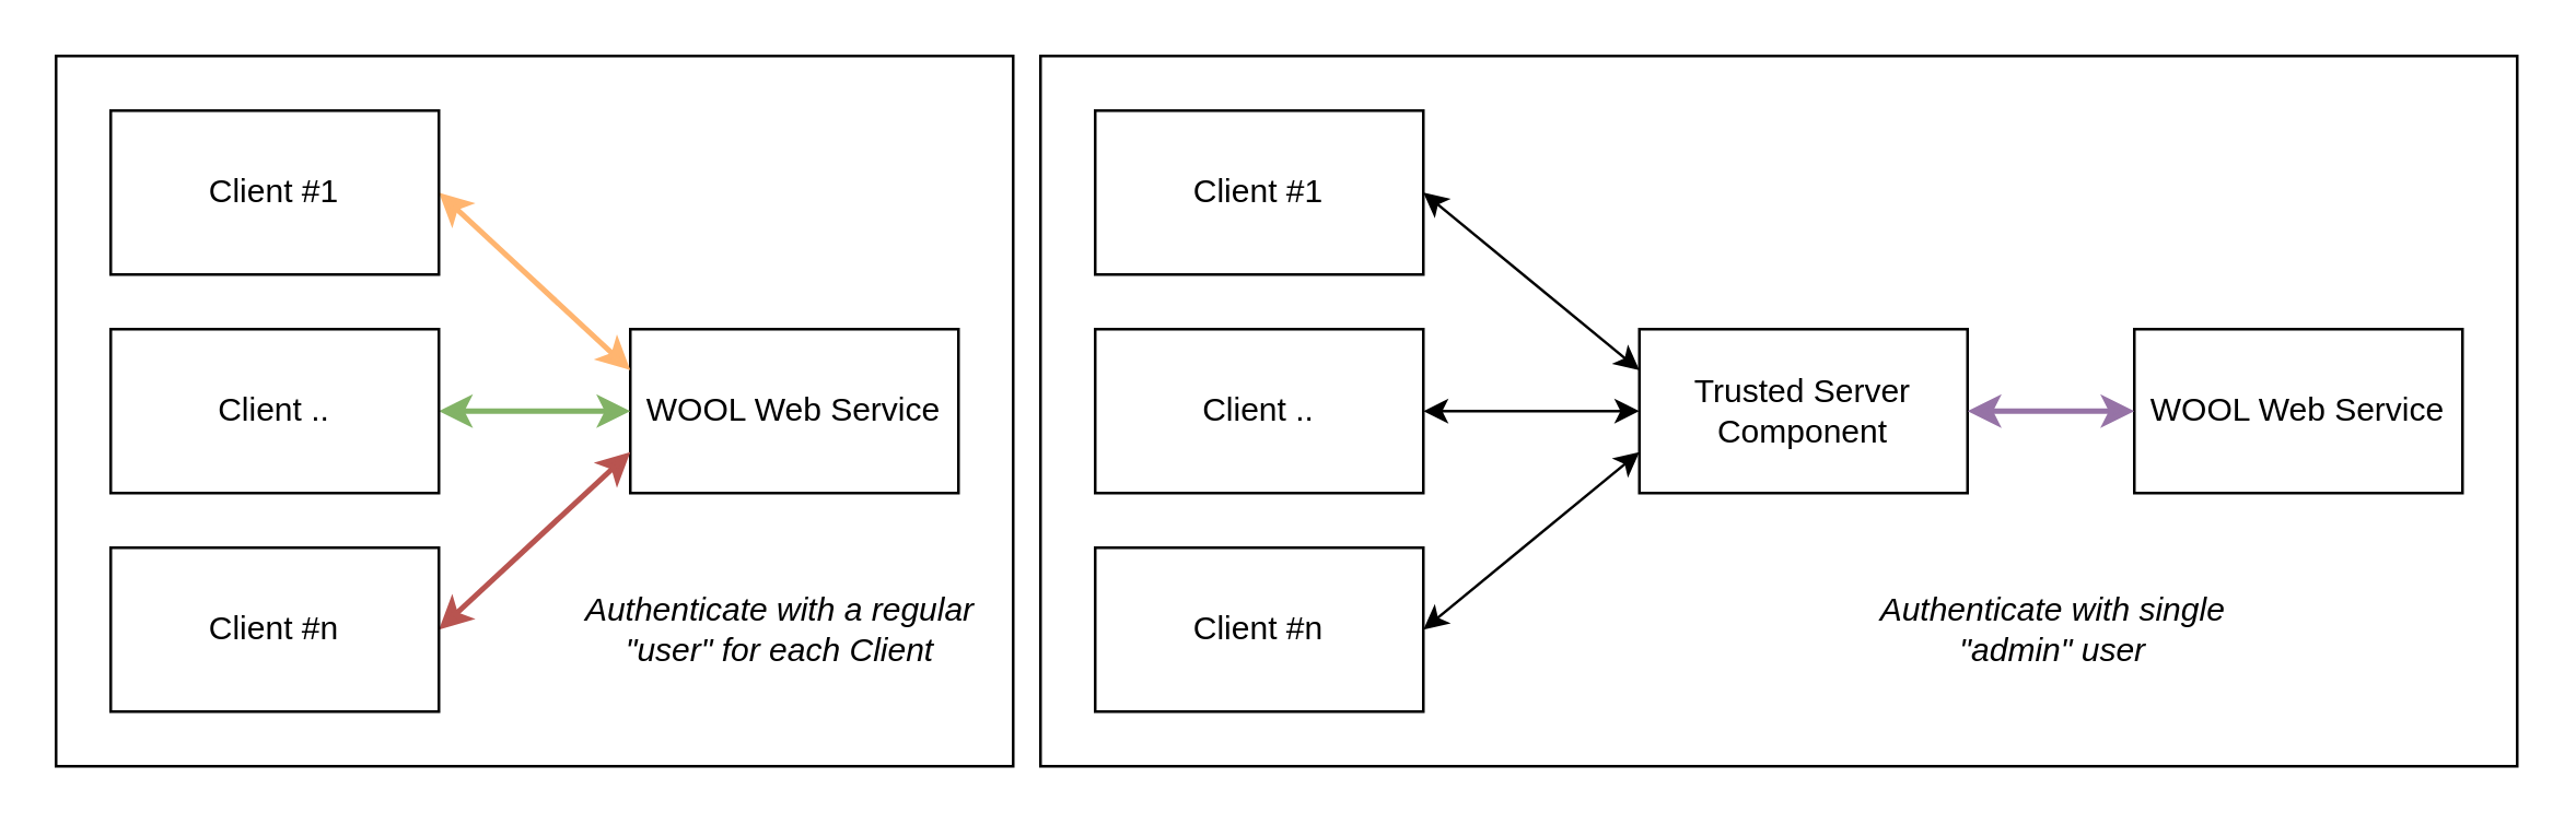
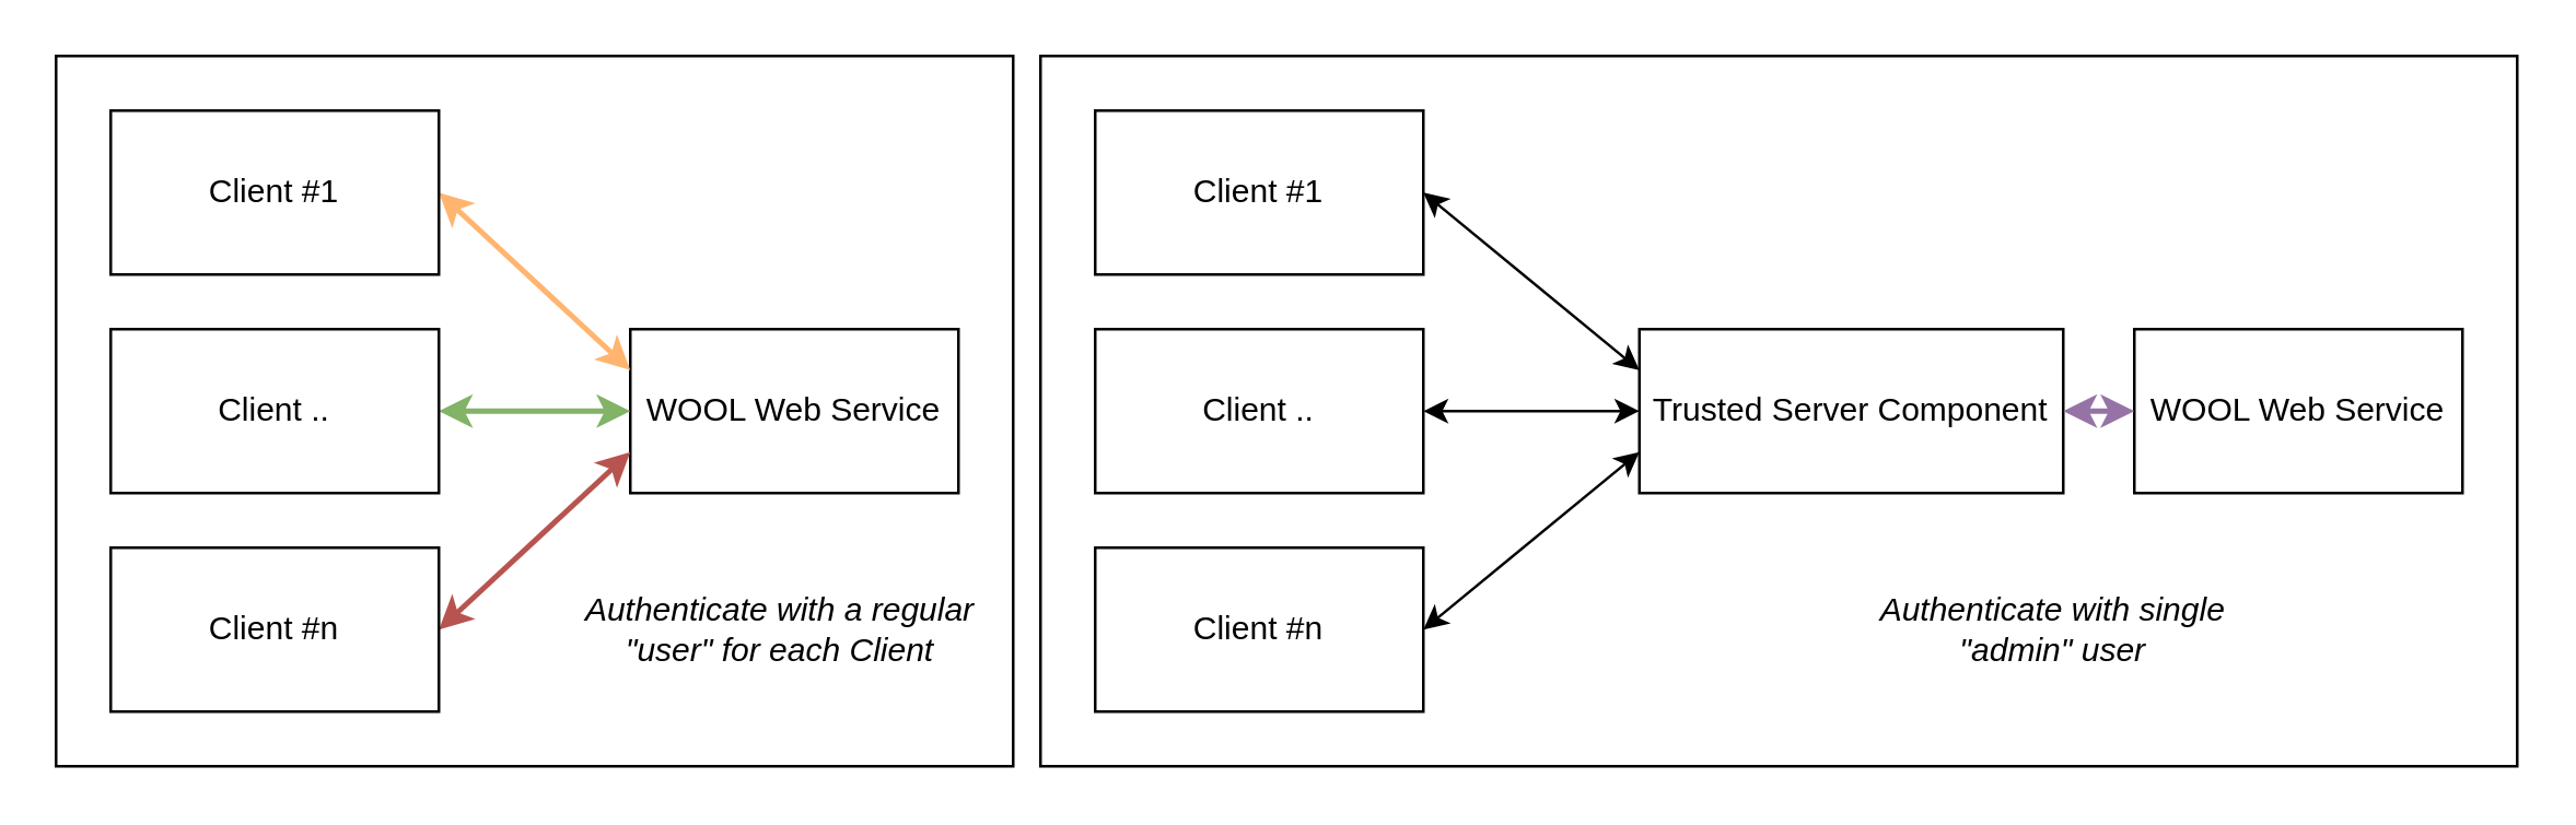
  <mxCell id="0" />
  <mxCell id="1" parent="0" />
  <mxCell id="2" value="" style="group" vertex="1" connectable="0" parent="1"><mxGeometry x="20" y="20" width="900" height="260" as="geometry" /></mxCell>
  <mxCell id="3" value="" style="rounded=0;whiteSpace=wrap;html=1;fontColor=#FFB570;" vertex="1" parent="2"><mxGeometry x="360" width="540" height="260" as="geometry" /></mxCell>
  <mxCell id="4" value="" style="rounded=0;whiteSpace=wrap;html=1;fontColor=#FFB570;" vertex="1" parent="2"><mxGeometry width="350" height="260" as="geometry" /></mxCell>
- <mxCell id="5" value="Trusted Server Component" style="rounded=0;whiteSpace=wrap;html=1;" vertex="1" parent="2"><mxGeometry x="579" y="100" width="120" height="60" as="geometry" /></mxCell>
+ <mxCell id="5" value="Trusted Server Component" style="rounded=0;whiteSpace=wrap;html=1;" vertex="1" parent="2"><mxGeometry x="579" y="100" width="155" height="60" as="geometry" /></mxCell>
  <mxCell id="6" style="rounded=0;orthogonalLoop=1;jettySize=auto;html=1;entryX=0;entryY=0.25;entryDx=0;entryDy=0;exitX=1;exitY=0.5;exitDx=0;exitDy=0;startArrow=classic;startFill=1;" edge="1" parent="2" source="7" target="5"><mxGeometry relative="1" as="geometry" /></mxCell>
  <mxCell id="7" value="Client #1" style="rounded=0;whiteSpace=wrap;html=1;" vertex="1" parent="2"><mxGeometry x="380" y="20" width="120" height="60" as="geometry" /></mxCell>
  <mxCell id="8" style="edgeStyle=none;rounded=0;orthogonalLoop=1;jettySize=auto;html=1;exitX=1;exitY=0.5;exitDx=0;exitDy=0;entryX=0;entryY=0.75;entryDx=0;entryDy=0;startArrow=classic;startFill=1;" edge="1" parent="2" source="9" target="5"><mxGeometry relative="1" as="geometry"><mxPoint x="610" y="130" as="targetPoint" /></mxGeometry></mxCell>
  <mxCell id="9" value="Client #n" style="rounded=0;whiteSpace=wrap;html=1;" vertex="1" parent="2"><mxGeometry x="380" y="180" width="120" height="60" as="geometry" /></mxCell>
  <mxCell id="10" style="edgeStyle=none;rounded=0;orthogonalLoop=1;jettySize=auto;html=1;startArrow=classic;startFill=1;entryX=0;entryY=0.5;entryDx=0;entryDy=0;" edge="1" parent="2" source="11" target="5"><mxGeometry relative="1" as="geometry"><mxPoint x="550" y="130" as="targetPoint" /></mxGeometry></mxCell>
  <mxCell id="11" value="Client .." style="rounded=0;whiteSpace=wrap;html=1;" vertex="1" parent="2"><mxGeometry x="380" y="100" width="120" height="60" as="geometry" /></mxCell>
  <mxCell id="12" value="WOOL Web Service" style="rounded=0;whiteSpace=wrap;html=1;" vertex="1" parent="2"><mxGeometry x="760" y="100" width="120" height="60" as="geometry" /></mxCell>
  <mxCell id="13" style="edgeStyle=none;rounded=0;orthogonalLoop=1;jettySize=auto;html=1;entryX=0;entryY=0.5;entryDx=0;entryDy=0;startArrow=classic;startFill=1;fontColor=#FFB570;strokeColor=#9673a6;strokeWidth=2;fillColor=#e1d5e7;" edge="1" parent="2" source="5" target="12"><mxGeometry relative="1" as="geometry" /></mxCell>
  <mxCell id="14" value="Authenticate with single &quot;admin&quot; user" style="text;html=1;strokeColor=none;fillColor=none;align=center;verticalAlign=middle;whiteSpace=wrap;rounded=0;fontStyle=2" vertex="1" parent="2"><mxGeometry x="660" y="195" width="141" height="30" as="geometry" /></mxCell>
  <mxCell id="15" value="" style="group" vertex="1" connectable="0" parent="2"><mxGeometry x="20" y="20" width="330" height="220" as="geometry" /></mxCell>
  <mxCell id="16" value="WOOL Web Service" style="rounded=0;whiteSpace=wrap;html=1;" vertex="1" parent="15"><mxGeometry x="190" y="80" width="120" height="60" as="geometry" /></mxCell>
  <mxCell id="17" style="rounded=0;orthogonalLoop=1;jettySize=auto;html=1;entryX=0;entryY=0.25;entryDx=0;entryDy=0;exitX=1;exitY=0.5;exitDx=0;exitDy=0;startArrow=classic;startFill=1;fillColor=#ffe6cc;strokeColor=#FFB570;strokeWidth=2;" edge="1" parent="15" source="18" target="16"><mxGeometry relative="1" as="geometry" /></mxCell>
  <mxCell id="18" value="Client #1" style="rounded=0;whiteSpace=wrap;html=1;" vertex="1" parent="15"><mxGeometry width="120" height="60" as="geometry" /></mxCell>
  <mxCell id="19" style="edgeStyle=none;rounded=0;orthogonalLoop=1;jettySize=auto;html=1;exitX=1;exitY=0.5;exitDx=0;exitDy=0;entryX=0;entryY=0.75;entryDx=0;entryDy=0;startArrow=classic;startFill=1;fillColor=#f8cecc;strokeColor=#b85450;strokeWidth=2;" edge="1" parent="15" source="20" target="16"><mxGeometry relative="1" as="geometry"><mxPoint x="230" y="110" as="targetPoint" /></mxGeometry></mxCell>
  <mxCell id="20" value="Client #n" style="rounded=0;whiteSpace=wrap;html=1;" vertex="1" parent="15"><mxGeometry y="160" width="120" height="60" as="geometry" /></mxCell>
  <mxCell id="21" style="edgeStyle=none;rounded=0;orthogonalLoop=1;jettySize=auto;html=1;startArrow=classic;startFill=1;entryX=0;entryY=0.5;entryDx=0;entryDy=0;fillColor=#d5e8d4;strokeColor=#82b366;strokeWidth=2;" edge="1" parent="15" source="22" target="16"><mxGeometry relative="1" as="geometry"><mxPoint x="190" y="110" as="targetPoint" /></mxGeometry></mxCell>
  <mxCell id="22" value="Client .." style="rounded=0;whiteSpace=wrap;html=1;" vertex="1" parent="15"><mxGeometry y="80" width="120" height="60" as="geometry" /></mxCell>
  <mxCell id="23" value="Authenticate with a regular &quot;user&quot; for each Client" style="text;html=1;strokeColor=none;fillColor=none;align=center;verticalAlign=middle;whiteSpace=wrap;rounded=0;fontStyle=2" vertex="1" parent="15"><mxGeometry x="160" y="175" width="170" height="30" as="geometry" /></mxCell>
